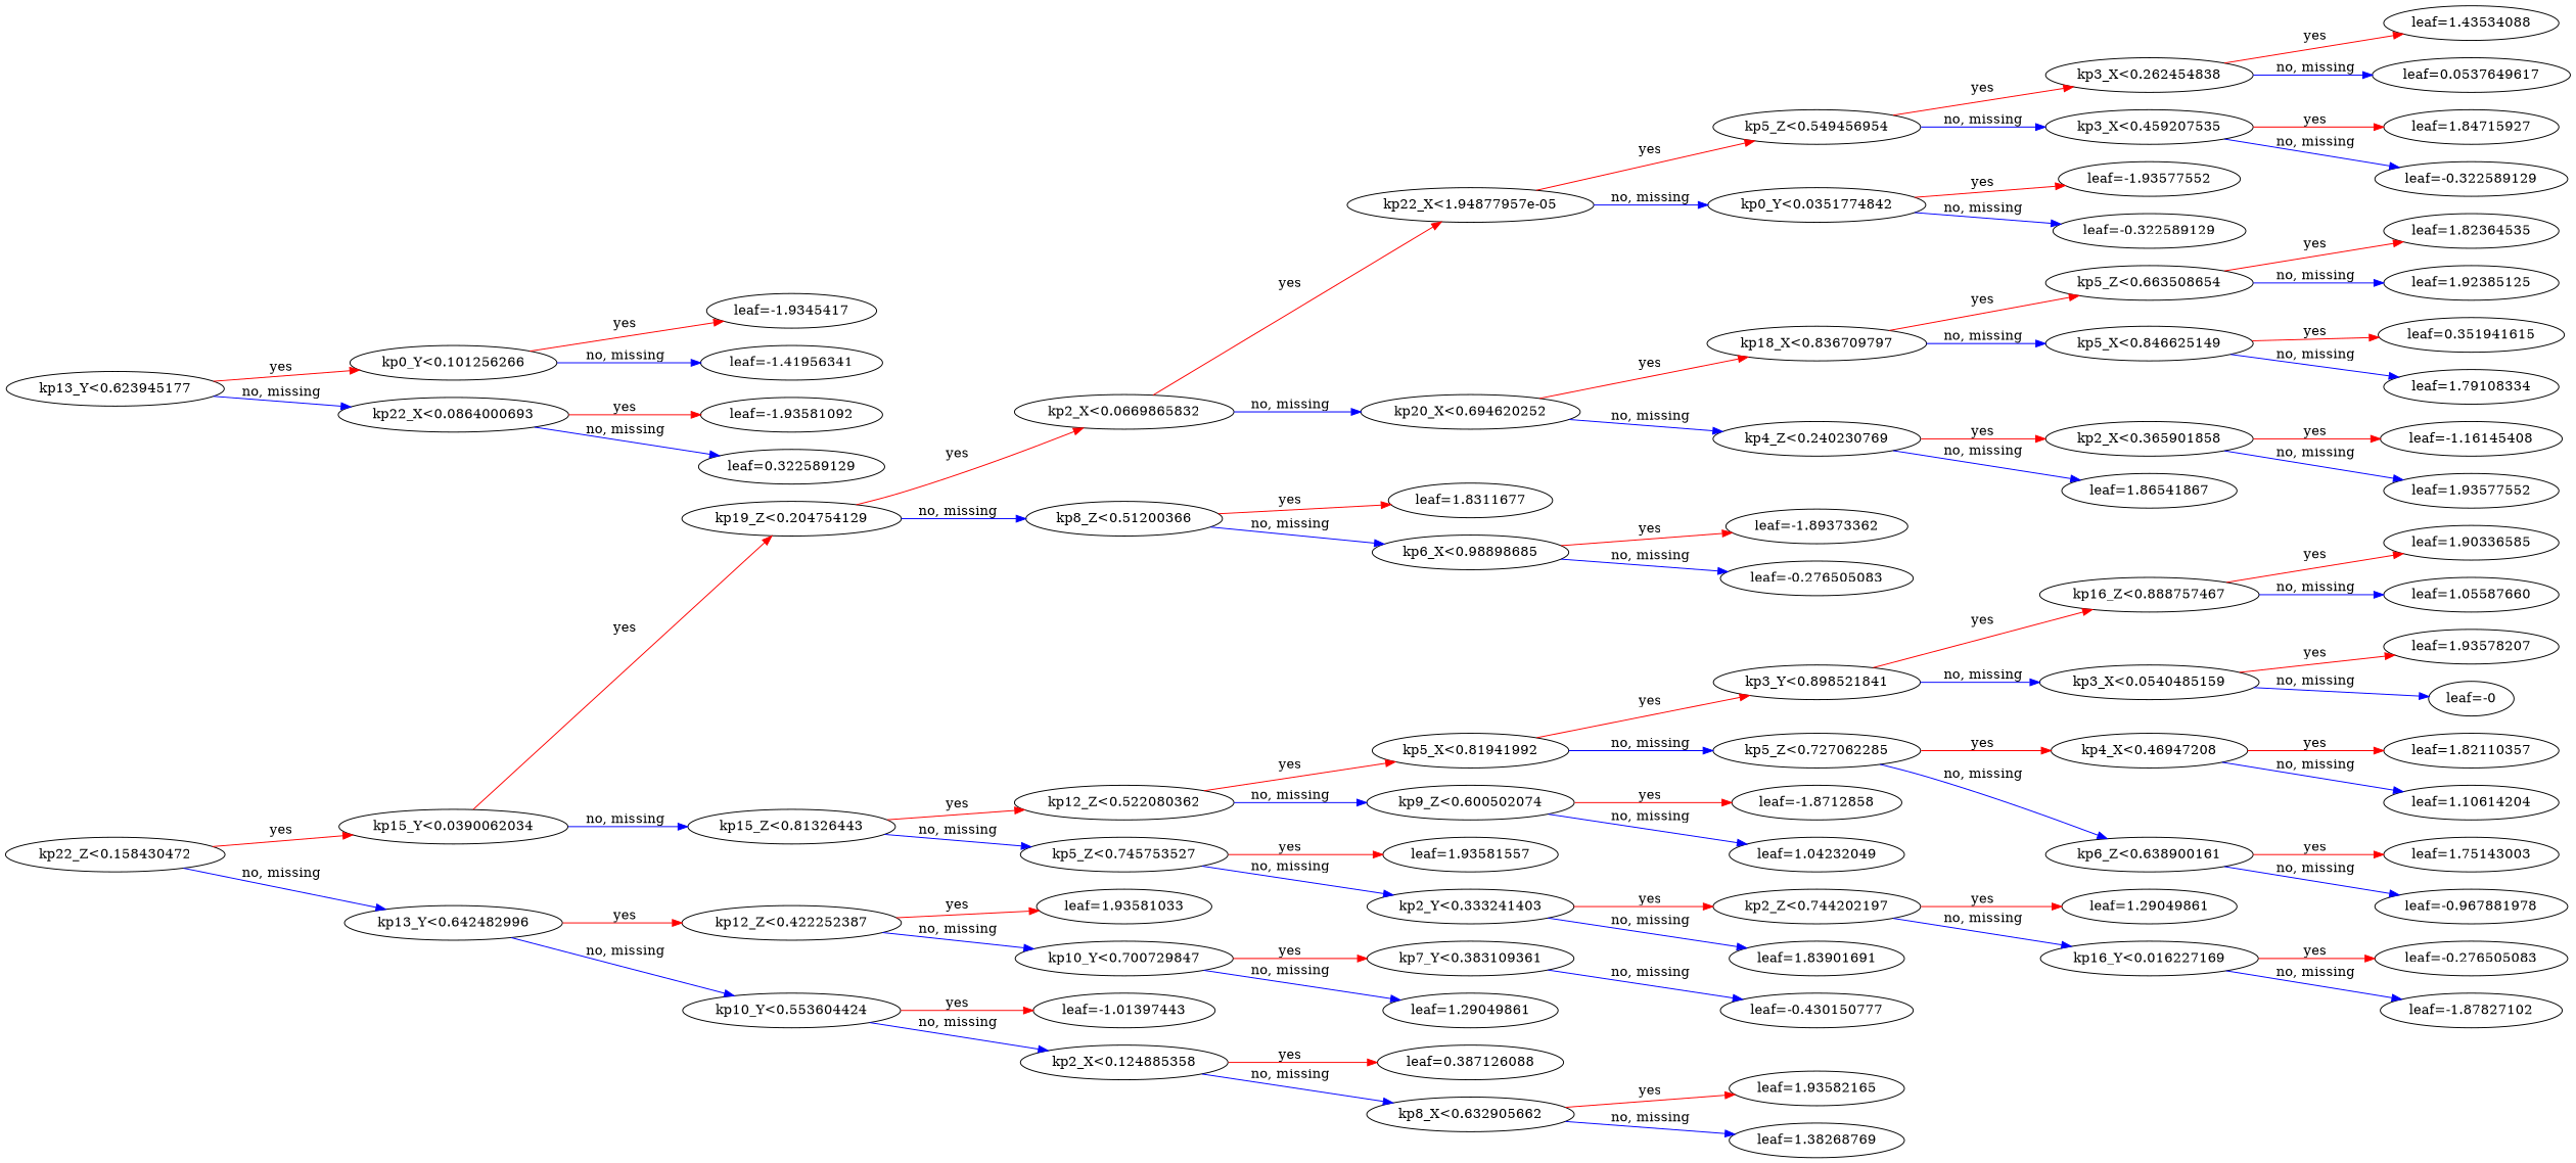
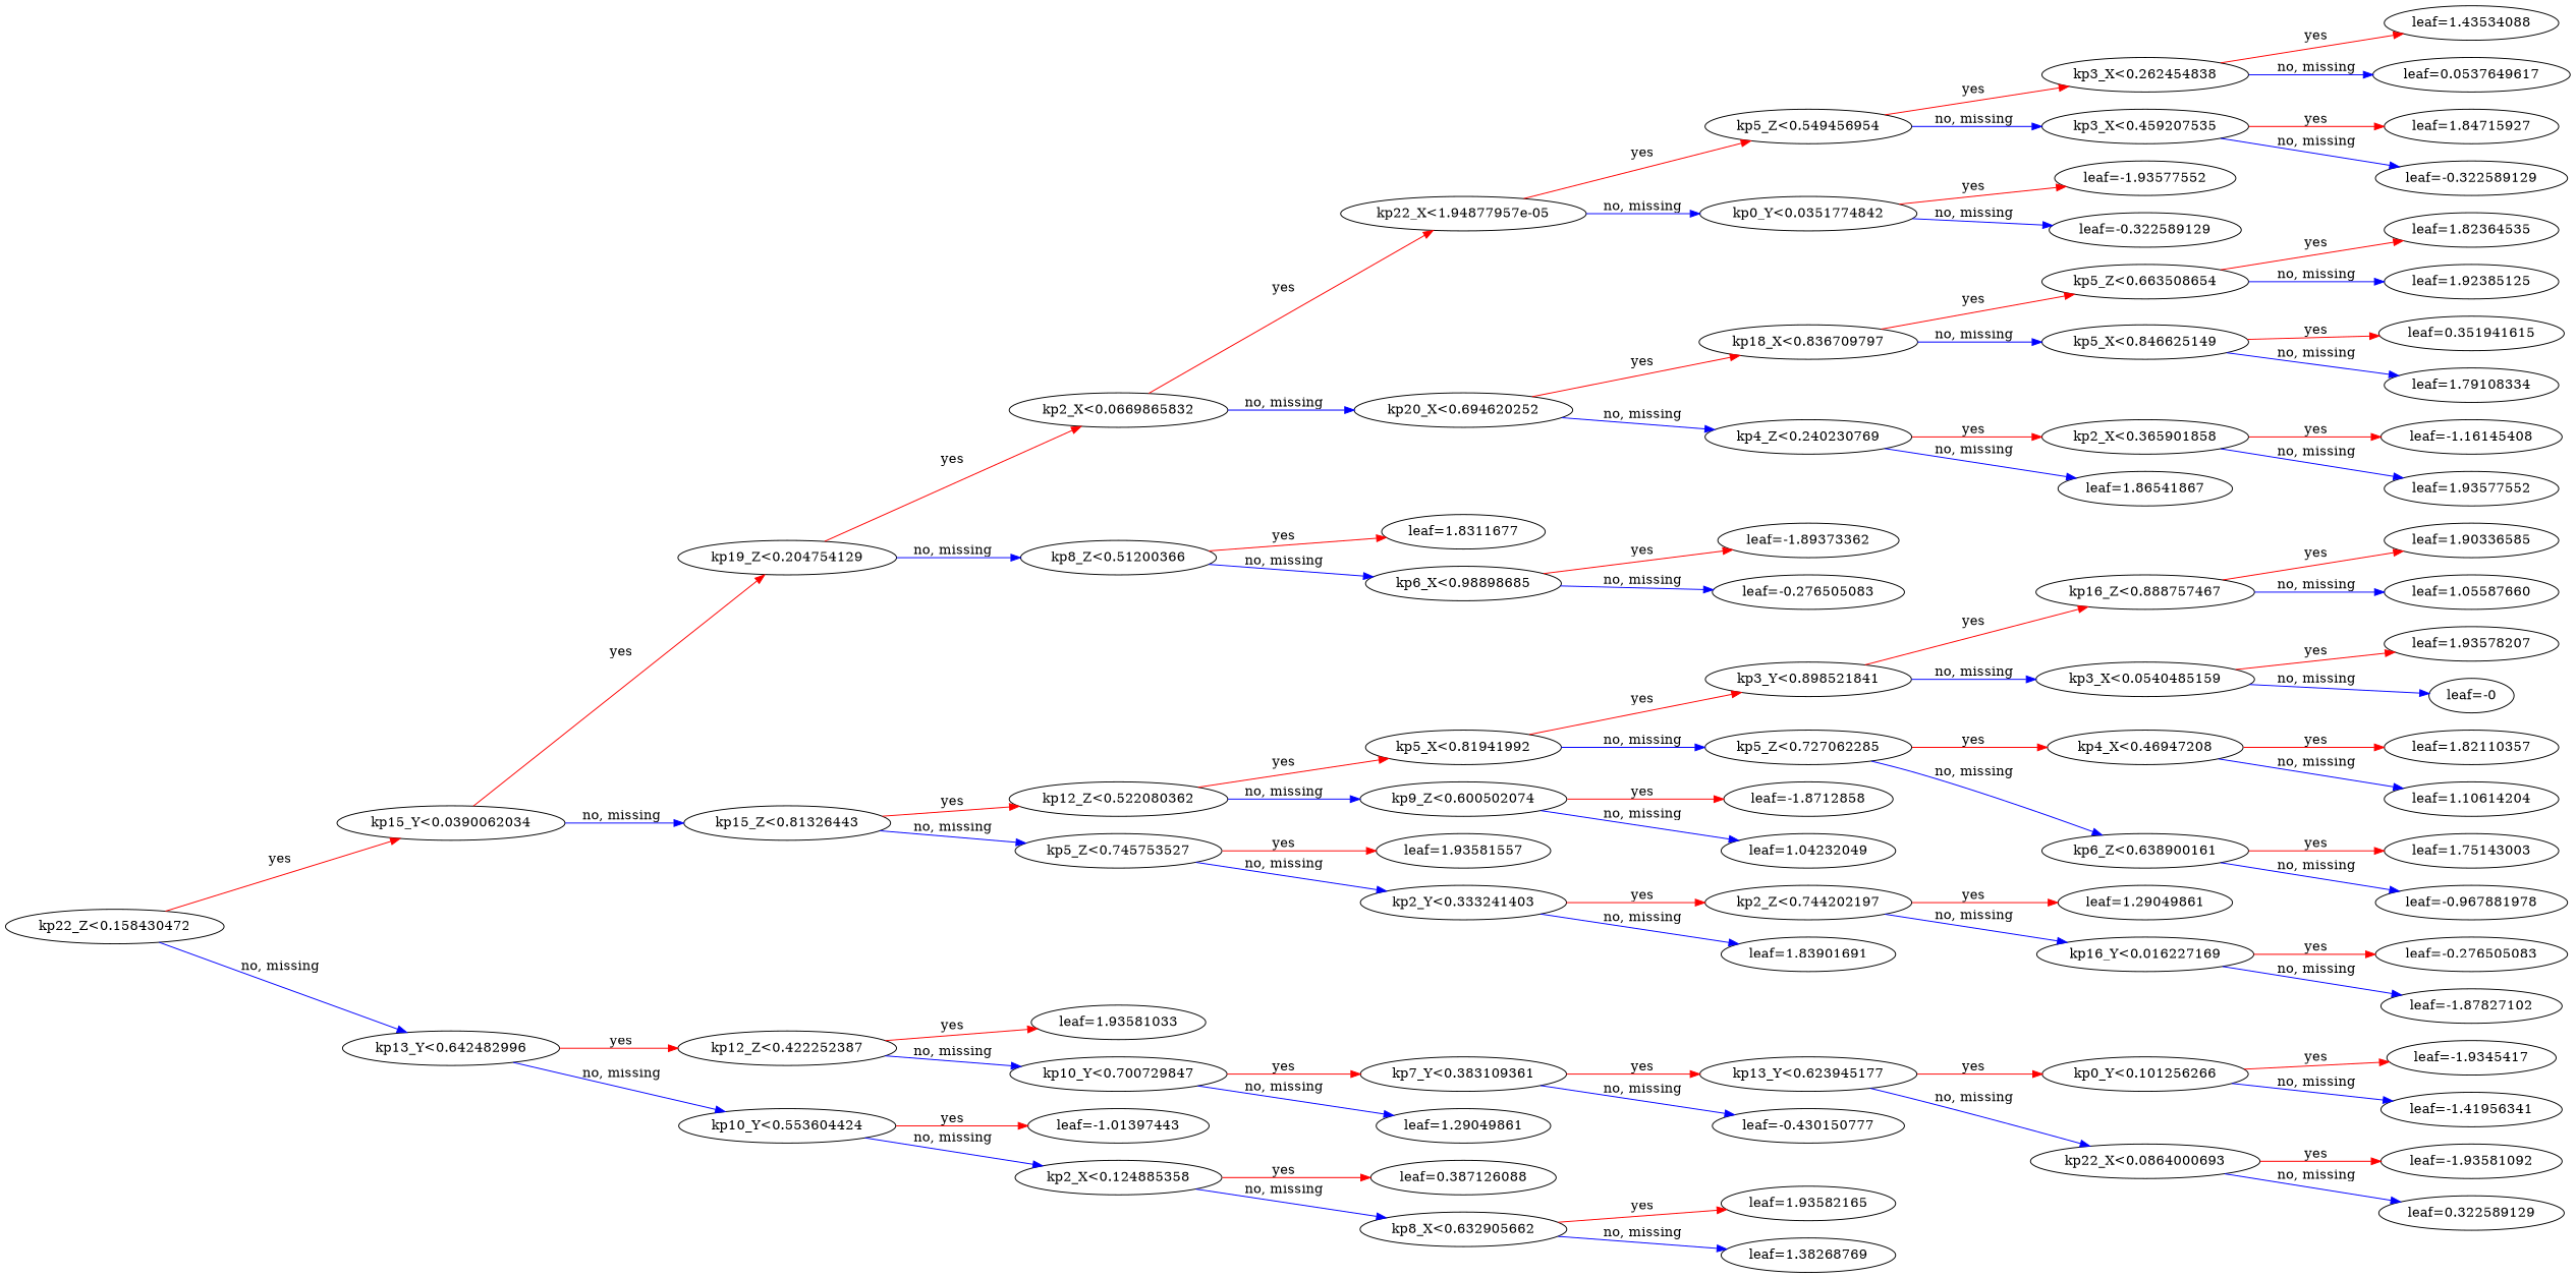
  digraph {
    rankdir=LR
    edge [color="#FF0000"]
    n1 [height=0.5 label="kp22_Z<0.158430472" width=2.5276]
    n2 [height=0.5 label="kp15_Y<0.0390062034" width=2.672]
    n3 [height=0.5 label="kp13_Y<0.642482996" width=2.5456]
    n4 [height=0.5 label="kp19_Z<0.204754129" width=2.5276]
    n5 [height=0.5 label="kp15_Z<0.81326443" width=2.4012]
    n6 [height=0.5 label="kp12_Z<0.422252387" width=2.5276]
    n7 [height=0.5 label="kp10_Y<0.553604424" width=2.5456]
    n8 [height=0.5 label="kp2_X<0.0669865832" width=2.5456]
    n9 [height=0.5 label="kp8_Z<0.51200366" width=2.2748]
    n10 [height=0.5 label="kp12_Z<0.522080362" width=2.5276]
    n11 [height=0.5 label="kp5_Z<0.745753527" width=2.4012]
    n12 [height=0.5 label="leaf=1.93581033" width=1.9679]
    n13 [height=0.5 label="kp10_Y<0.700729847" width=2.5456]
    n14 [height=0.5 label="leaf=-1.01397443" width=2.0401]
    n15 [height=0.5 label="kp2_X<0.124885358" width=2.4192]
    n16 [height=0.5 label="kp22_X<1.94877957e-05" width=2.8525]
    n17 [height=0.5 label="kp20_X<0.694620252" width=2.5456]
    n18 [height=0.5 label="leaf=1.8311677" width=1.8415]
    n19 [height=0.5 label="kp6_X<0.98898685" width=2.3109]
    n20 [height=0.5 label="kp5_X<0.81941992" width=2.3109]
    n21 [height=0.5 label="kp9_Z<0.600502074" width=2.4012]
    n22 [height=0.5 label="leaf=1.93581557" width=1.9679]
    n23 [height=0.5 label="kp2_Y<0.333241403" width=2.4192]
    n24 [height=0.5 label="kp7_Y<0.383109361" width=2.4192]
    n25 [height=0.5 label="leaf=1.29049861" width=1.9679]
    n26 [height=0.5 label="leaf=0.387126088" width=2.0943]
    n27 [height=0.5 label="kp8_X<0.632905662" width=2.4192]
    n28 [height=0.5 label="kp5_Z<0.549456954" width=2.4012]
    n29 [height=0.5 label="kp0_Y<0.0351774842" width=2.5456]
    n30 [height=0.5 label="kp18_X<0.836709797" width=2.5456]
    n31 [height=0.5 label="kp4_Z<0.240230769" width=2.4012]
    n32 [height=0.5 label="leaf=-1.89373362" width=2.0401]
    n33 [height=0.5 label="leaf=-0.276505083" width=2.1665]
    n34 [height=0.5 label="kp3_Y<0.898521841" width=2.4192]
    n35 [height=0.5 label="kp5_Z<0.727062285" width=2.4012]
    n36 [height=0.5 label="leaf=-1.8712858" width=1.9318]
    n37 [height=0.5 label="leaf=1.04232049" width=1.9679]
    n38 [height=0.5 label="kp2_Z<0.744202197" width=2.4012]
    n39 [height=0.5 label="leaf=1.83901691" width=1.9679]
    n40 [height=0.5 label="kp3_X<0.262454838" width=2.4192]
    n41 [height=0.5 label="kp3_X<0.459207535" width=2.4192]
    n42 [height=0.5 label="leaf=-1.93577552" width=2.0401]
    n43 [height=0.5 label="leaf=-0.322589129" width=2.1665]
    n44 [height=0.5 label="kp5_Z<0.663508654" width=2.4012]
    n45 [height=0.5 label="kp5_X<0.846625149" width=2.4192]
    n46 [height=0.5 label="kp2_X<0.365901858" width=2.4192]
    n47 [height=0.5 label="leaf=1.86541867" width=1.9679]
    n48 [height=0.5 label="leaf=1.43534088" width=1.9679]
    n49 [height=0.5 label="leaf=0.0537649617" width=2.2026]
    n50 [height=0.5 label="leaf=1.84715927" width=1.9679]
    n51 [height=0.5 label="leaf=-0.322589129" width=2.1665]
    n52 [height=0.5 label="leaf=1.82364535" width=1.9679]
    n53 [height=0.5 label="leaf=1.92385125" width=1.9679]
    n54 [height=0.5 label="leaf=0.351941615" width=2.0943]
    n55 [height=0.5 label="leaf=1.79108334" width=1.9679]
    n56 [height=0.5 label="leaf=-1.16145408" width=2.0401]
    n57 [height=0.5 label="leaf=1.93577552" width=1.9679]
    n58 [height=0.5 label="kp16_Z<0.888757467" width=2.5276]
    n59 [height=0.5 label="kp3_X<0.0540485159" width=2.5456]
    n60 [height=0.5 label="kp4_X<0.46947208" width=2.3109]
    n61 [height=0.5 label="kp6_Z<0.638900161" width=2.4012]
    n62 [height=0.5 label="leaf=1.29049861" width=1.9679]
    n63 [height=0.5 label="kp16_Y<0.016227169" width=2.5456]
    n64 [height=0.5 label="leaf=1.90336585" width=1.9679]
    n65 [height=0.5 label="leaf=1.05587660" width=1.9679]
    n66 [height=0.5 label="leaf=1.93578207" width=1.9679]
    n67 [height=0.5 label="leaf=-0" width=1.011]
    n68 [height=0.5 label="leaf=1.82110357" width=1.9679]
    n69 [height=0.5 label="leaf=1.10614204" width=1.9679]
    n70 [height=0.5 label="leaf=1.75143003" width=1.9679]
    n71 [height=0.5 label="leaf=-0.967881978" width=2.1665]
    n72 [height=0.5 label="leaf=-0.276505083" width=2.1665]
    n73 [height=0.5 label="leaf=-1.87827102" width=2.0401]
    n74 [height=0.5 label="kp13_Y<0.623945177" width=2.5456]
    n75 [height=0.5 label="leaf=-0.430150777" width=2.1665]
    n76 [height=0.5 label="leaf=1.93582165" width=1.9679]
    n77 [height=0.5 label="leaf=1.38268769" width=1.9679]
    n78 [height=0.5 label="kp0_Y<0.101256266" width=2.4192]
    n79 [height=0.5 label="kp22_X<0.0864000693" width=2.672]
    n80 [height=0.5 label="leaf=-1.9345417" width=1.9318]
    n81 [height=0.5 label="leaf=-1.41956341" width=2.0401]
    n82 [height=0.5 label="leaf=-1.93581092" width=2.0401]
    n83 [height=0.5 label="leaf=0.322589129" width=2.0943]
    n1 -> n2 [label=yes]
    n1 -> n3 [color="#0000FF" label="no, missing"]
    n2 -> n4 [label=yes]
    n2 -> n5 [color="#0000FF" label="no, missing"]
    n3 -> n6 [label=yes]
    n3 -> n7 [color="#0000FF" label="no, missing"]
    n4 -> n8 [label=yes]
    n4 -> n9 [color="#0000FF" label="no, missing"]
    n5 -> n10 [label=yes]
    n5 -> n11 [color="#0000FF" label="no, missing"]
    n6 -> n12 [label=yes]
    n6 -> n13 [color="#0000FF" label="no, missing"]
    n7 -> n14 [label=yes]
    n7 -> n15 [color="#0000FF" label="no, missing"]
    n8 -> n16 [label=yes]
    n8 -> n17 [color="#0000FF" label="no, missing"]
    n9 -> n18 [label=yes]
    n9 -> n19 [color="#0000FF" label="no, missing"]
    n10 -> n20 [label=yes]
    n10 -> n21 [color="#0000FF" label="no, missing"]
    n11 -> n22 [label=yes]
    n11 -> n23 [color="#0000FF" label="no, missing"]
    n13 -> n24 [label=yes]
    n13 -> n25 [color="#0000FF" label="no, missing"]
    n15 -> n26 [label=yes]
    n15 -> n27 [color="#0000FF" label="no, missing"]
    n16 -> n28 [label=yes]
    n16 -> n29 [color="#0000FF" label="no, missing"]
    n17 -> n30 [label=yes]
    n17 -> n31 [color="#0000FF" label="no, missing"]
    n19 -> n32 [label=yes]
    n19 -> n33 [color="#0000FF" label="no, missing"]
    n20 -> n34 [label=yes]
    n20 -> n35 [color="#0000FF" label="no, missing"]
    n21 -> n36 [label=yes]
    n21 -> n37 [color="#0000FF" label="no, missing"]
    n23 -> n38 [label=yes]
    n23 -> n39 [color="#0000FF" label="no, missing"]
+   n24 -> n74 [label=yes]
    n24 -> n75 [color="#0000FF" label="no, missing"]
    n27 -> n76 [label=yes]
    n27 -> n77 [color="#0000FF" label="no, missing"]
    n28 -> n40 [label=yes]
    n28 -> n41 [color="#0000FF" label="no, missing"]
    n29 -> n42 [label=yes]
    n29 -> n43 [color="#0000FF" label="no, missing"]
    n30 -> n44 [label=yes]
    n30 -> n45 [color="#0000FF" label="no, missing"]
    n31 -> n46 [label=yes]
    n31 -> n47 [color="#0000FF" label="no, missing"]
    n34 -> n58 [label=yes]
    n34 -> n59 [color="#0000FF" label="no, missing"]
    n35 -> n60 [label=yes]
    n35 -> n61 [color="#0000FF" label="no, missing"]
    n38 -> n62 [label=yes]
    n38 -> n63 [color="#0000FF" label="no, missing"]
    n40 -> n48 [label=yes]
    n40 -> n49 [color="#0000FF" label="no, missing"]
    n41 -> n50 [label=yes]
    n41 -> n51 [color="#0000FF" label="no, missing"]
    n44 -> n52 [label=yes]
    n44 -> n53 [color="#0000FF" label="no, missing"]
    n45 -> n54 [label=yes]
    n45 -> n55 [color="#0000FF" label="no, missing"]
    n46 -> n56 [label=yes]
    n46 -> n57 [color="#0000FF" label="no, missing"]
    n58 -> n64 [label=yes]
    n58 -> n65 [color="#0000FF" label="no, missing"]
    n59 -> n66 [label=yes]
    n59 -> n67 [color="#0000FF" label="no, missing"]
    n60 -> n68 [label=yes]
    n60 -> n69 [color="#0000FF" label="no, missing"]
    n61 -> n70 [label=yes]
    n61 -> n71 [color="#0000FF" label="no, missing"]
    n63 -> n72 [label=yes]
    n63 -> n73 [color="#0000FF" label="no, missing"]
    n74 -> n78 [label=yes]
    n74 -> n79 [color="#0000FF" label="no, missing"]
    n78 -> n80 [label=yes]
    n78 -> n81 [color="#0000FF" label="no, missing"]
    n79 -> n82 [label=yes]
    n79 -> n83 [color="#0000FF" label="no, missing"]
  }
